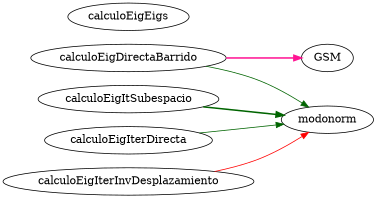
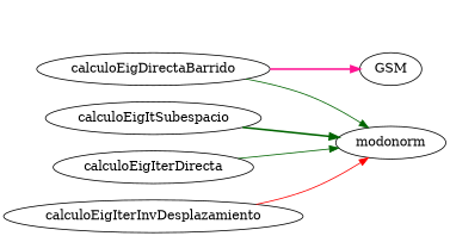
  digraph {
    rankdir=LR
    edge [color=darkgreen style=solid]
    calculoEigDirectaBarrido
    modonorm
    GSM
    calculoEigItSubespacio
    calculoEigIterDirecta
    calculoEigIterInvDesplazamiento
-   calculoEigEigs
    calculoEigDirectaBarrido -> modonorm
    calculoEigDirectaBarrido -> GSM [color=deeppink style=bold]
    calculoEigItSubespacio -> modonorm [style=bold]
    calculoEigIterDirecta -> modonorm
    calculoEigIterInvDesplazamiento -> modonorm [color=red]
  }
